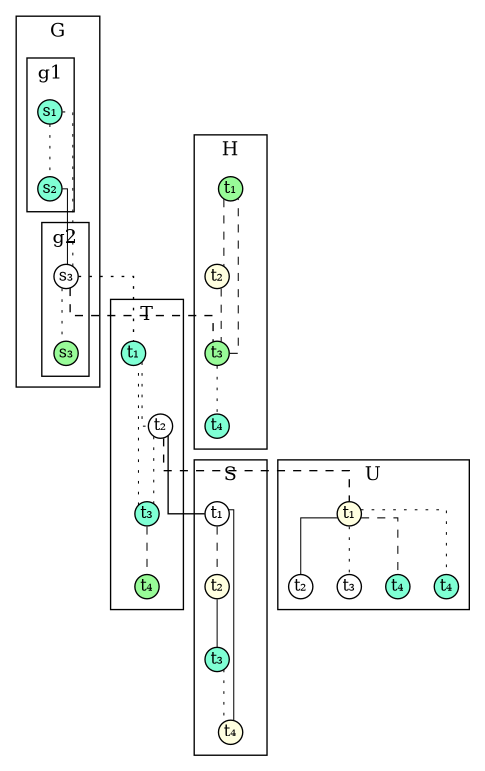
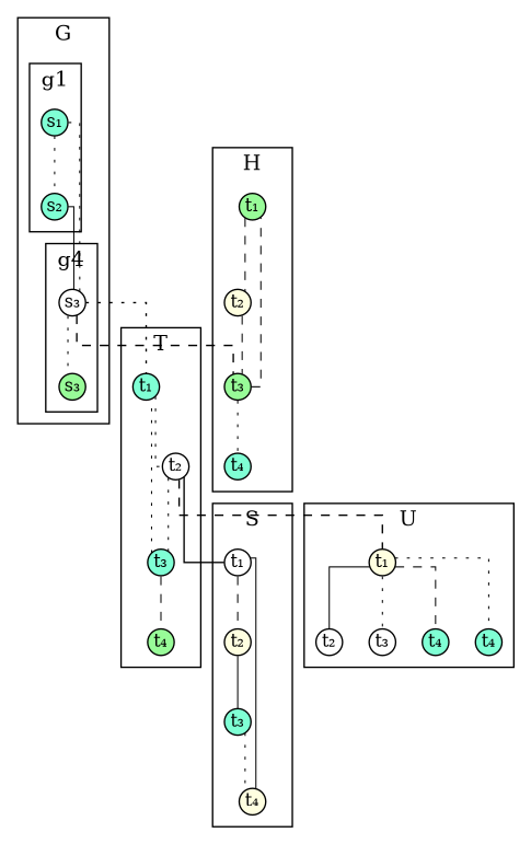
  graph {
    normalize=true
    splines=ortho
    node [color=black fillcolor=aquamarine fixedsize=true fontsize=12 shape=circle style="filled,solid"]
    edge [arrowsize=0.6 color=black fontsize=8 forcelabels=true penwidth=0.75 style=dotted]
    n1 [label="s₁" width=0.25]
    n2 [label="s₂" width=0.25]
    n3 [fillcolor=white label="s₃" width=0.25]
    n4 [fillcolor=palegreen label="s₃" width=0.25]
    n5 [fillcolor=palegreen label="t₁" width=0.25]
    n6 [fillcolor=lightyellow label="t₂" width=0.25]
    n7 [fillcolor=palegreen label="t₃" width=0.25]
    n8 [label="t₄" width=0.25]
    n9 [label="t₁" width=0.25]
    n10 [fillcolor=white label="t₂" width=0.25]
    n11 [label="t₃" width=0.25]
    n12 [fillcolor=palegreen label="t₄" width=0.25]
    n13 [fillcolor=white label="t₁" width=0.25]
    n14 [fillcolor=lightyellow label="t₂" width=0.25]
    n15 [label="t₃" width=0.25]
    n16 [fillcolor=lightyellow label="t₄" width=0.25]
    n17 [fillcolor=lightyellow label="t₁" width=0.25]
    n18 [fillcolor=white label="t₂" width=0.25]
    n19 [fillcolor=white label="t₃" width=0.25]
    n20 [label="t₄" width=0.25]
    n21 [label="t₄" width=0.25]
    subgraph cluster_1 {
      label=G
      subgraph cluster_2 {
        cluster=true
        label=g1
        n1
        n2
      }
      subgraph cluster_3 {
        cluster=true
-       label=g2
+       label=g4
        n3
        n4
      }
    }
    subgraph cluster_4 {
      bgcolor=white
      label=H
      n5
      n6
      n7
      n8
    }
    subgraph cluster_5 {
      bgcolor=white
      label=T
      n9
      n10
      n11
      n12
    }
    subgraph cluster_6 {
      bgcolor=white
      label=S
      n13
      n14
      n15
      n16
    }
    subgraph cluster_7 {
      bgcolor=white
      label=U
      n17
      n18
      n19
      n20
      n21
    }
    n1 -- n2
    n2 -- n3 [style=solid]
    n3 -- n1
    n3 -- n4
    n3 -- n7 [penwidth=1 style=dashed]
    n3 -- n9 [penwidth=1]
    n5 -- n6 [style=dashed]
    n6 -- n7 [style=dashed]
    n7 -- n5 [style=dashed]
    n7 -- n8
    n9 -- n10
    n10 -- n11
    n10 -- n13 [penwidth=1 style=solid]
    n10 -- n17 [penwidth=1 style=dashed]
    n11 -- n9
    n11 -- n12 [style=dashed]
    n13 -- n14 [style=dashed]
    n14 -- n15 [style=solid]
    n15 -- n16
    n16 -- n13 [style=solid]
    n17 -- n18 [style=solid]
    n17 -- n19
    n17 -- n20 [style=dashed]
    n17 -- n21
  }
